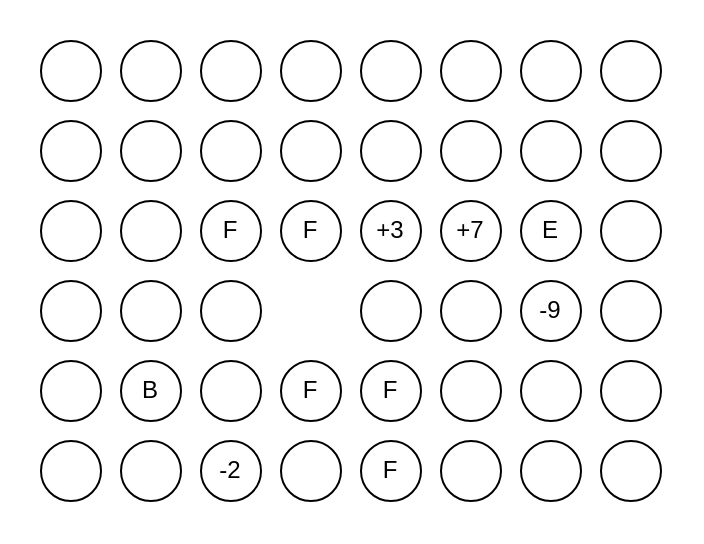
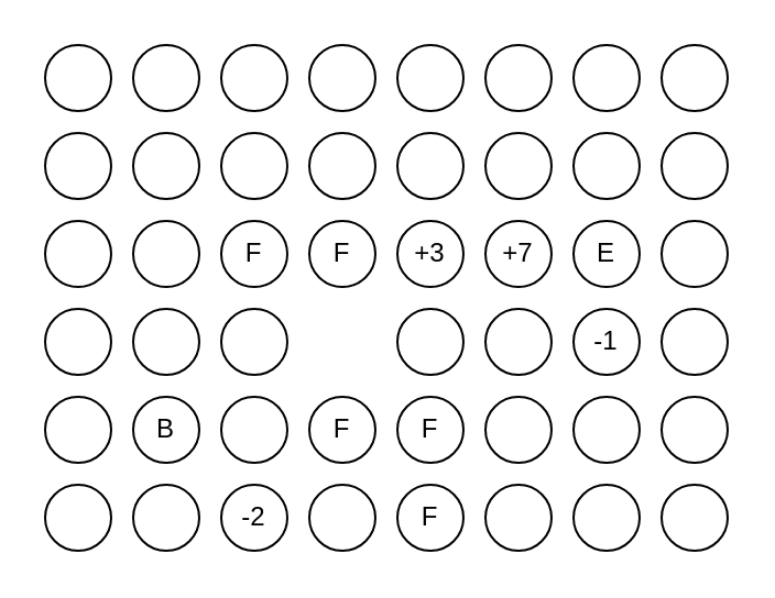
  <mxCell id="0" />
  <mxCell id="1" parent="0" />
  <mxCell id="2" value="" style="ellipse;whiteSpace=wrap;html=1;aspect=fixed;labelBackgroundColor=none;rounded=0;" parent="1" vertex="1"><mxGeometry x="20" y="20" width="30" height="30" as="geometry" /></mxCell>
  <mxCell id="3" value="" style="ellipse;whiteSpace=wrap;html=1;aspect=fixed;labelBackgroundColor=none;rounded=0;" parent="1" vertex="1"><mxGeometry x="60" y="20" width="30" height="30" as="geometry" /></mxCell>
  <mxCell id="4" value="" style="ellipse;whiteSpace=wrap;html=1;aspect=fixed;labelBackgroundColor=none;rounded=0;" parent="1" vertex="1"><mxGeometry x="20" y="60" width="30" height="30" as="geometry" /></mxCell>
  <mxCell id="5" value="" style="ellipse;whiteSpace=wrap;html=1;aspect=fixed;labelBackgroundColor=none;rounded=0;" parent="1" vertex="1"><mxGeometry x="60" y="60" width="30" height="30" as="geometry" /></mxCell>
  <mxCell id="6" value="" style="ellipse;whiteSpace=wrap;html=1;aspect=fixed;labelBackgroundColor=none;rounded=0;" parent="1" vertex="1"><mxGeometry x="100" y="20" width="30" height="30" as="geometry" /></mxCell>
  <mxCell id="7" value="" style="ellipse;whiteSpace=wrap;html=1;aspect=fixed;labelBackgroundColor=none;rounded=0;" parent="1" vertex="1"><mxGeometry x="140" y="20" width="30" height="30" as="geometry" /></mxCell>
  <mxCell id="8" value="" style="ellipse;whiteSpace=wrap;html=1;aspect=fixed;labelBackgroundColor=none;rounded=0;" parent="1" vertex="1"><mxGeometry x="100" y="60" width="30" height="30" as="geometry" /></mxCell>
  <mxCell id="9" value="" style="ellipse;whiteSpace=wrap;html=1;aspect=fixed;labelBackgroundColor=none;rounded=0;" parent="1" vertex="1"><mxGeometry x="140" y="60" width="30" height="30" as="geometry" /></mxCell>
  <mxCell id="10" value="" style="ellipse;whiteSpace=wrap;html=1;aspect=fixed;labelBackgroundColor=none;rounded=0;" parent="1" vertex="1"><mxGeometry x="20" y="100" width="30" height="30" as="geometry" /></mxCell>
  <mxCell id="11" value="" style="ellipse;whiteSpace=wrap;html=1;aspect=fixed;labelBackgroundColor=none;rounded=0;" parent="1" vertex="1"><mxGeometry x="60" y="100" width="30" height="30" as="geometry" /></mxCell>
  <mxCell id="12" value="" style="ellipse;whiteSpace=wrap;html=1;aspect=fixed;labelBackgroundColor=none;rounded=0;" parent="1" vertex="1"><mxGeometry x="20" y="140" width="30" height="30" as="geometry" /></mxCell>
  <mxCell id="13" value="" style="ellipse;whiteSpace=wrap;html=1;aspect=fixed;labelBackgroundColor=none;rounded=0;" parent="1" vertex="1"><mxGeometry x="60" y="140" width="30" height="30" as="geometry" /></mxCell>
  <mxCell id="14" value="F" style="ellipse;whiteSpace=wrap;html=1;aspect=fixed;labelBackgroundColor=none;rounded=0;" parent="1" vertex="1"><mxGeometry x="100" y="100" width="30" height="30" as="geometry" /></mxCell>
  <mxCell id="15" value="F" style="ellipse;whiteSpace=wrap;html=1;aspect=fixed;labelBackgroundColor=none;rounded=0;" parent="1" vertex="1"><mxGeometry x="140" y="100" width="30" height="30" as="geometry" /></mxCell>
  <mxCell id="16" value="" style="ellipse;whiteSpace=wrap;html=1;aspect=fixed;labelBackgroundColor=none;rounded=0;" parent="1" vertex="1"><mxGeometry x="100" y="140" width="30" height="30" as="geometry" /></mxCell>
  <mxCell id="17" value="" style="ellipse;whiteSpace=wrap;html=1;aspect=fixed;labelBackgroundColor=none;rounded=0;" parent="1" vertex="1"><mxGeometry x="180" y="20" width="30" height="30" as="geometry" /></mxCell>
  <mxCell id="18" value="" style="ellipse;whiteSpace=wrap;html=1;aspect=fixed;labelBackgroundColor=none;rounded=0;" parent="1" vertex="1"><mxGeometry x="220" y="20" width="30" height="30" as="geometry" /></mxCell>
  <mxCell id="19" value="" style="ellipse;whiteSpace=wrap;html=1;aspect=fixed;labelBackgroundColor=none;rounded=0;" parent="1" vertex="1"><mxGeometry x="180" y="60" width="30" height="30" as="geometry" /></mxCell>
  <mxCell id="20" value="" style="ellipse;whiteSpace=wrap;html=1;aspect=fixed;labelBackgroundColor=none;rounded=0;" parent="1" vertex="1"><mxGeometry x="220" y="60" width="30" height="30" as="geometry" /></mxCell>
  <mxCell id="21" value="" style="ellipse;whiteSpace=wrap;html=1;aspect=fixed;labelBackgroundColor=none;rounded=0;" parent="1" vertex="1"><mxGeometry x="260" y="20" width="30" height="30" as="geometry" /></mxCell>
  <mxCell id="22" value="" style="ellipse;whiteSpace=wrap;html=1;aspect=fixed;labelBackgroundColor=none;rounded=0;" parent="1" vertex="1"><mxGeometry x="300" y="20" width="30" height="30" as="geometry" /></mxCell>
  <mxCell id="23" value="" style="ellipse;whiteSpace=wrap;html=1;aspect=fixed;labelBackgroundColor=none;rounded=0;" parent="1" vertex="1"><mxGeometry x="260" y="60" width="30" height="30" as="geometry" /></mxCell>
  <mxCell id="24" value="" style="ellipse;whiteSpace=wrap;html=1;aspect=fixed;labelBackgroundColor=none;rounded=0;" parent="1" vertex="1"><mxGeometry x="300" y="60" width="30" height="30" as="geometry" /></mxCell>
  <mxCell id="25" value="+3" style="ellipse;whiteSpace=wrap;html=1;aspect=fixed;labelBackgroundColor=none;rounded=0;" parent="1" vertex="1"><mxGeometry x="180" y="100" width="30" height="30" as="geometry" /></mxCell>
  <mxCell id="26" value="+7" style="ellipse;whiteSpace=wrap;html=1;aspect=fixed;labelBackgroundColor=none;rounded=0;" parent="1" vertex="1"><mxGeometry x="220" y="100" width="30" height="30" as="geometry" /></mxCell>
  <mxCell id="27" value="" style="ellipse;whiteSpace=wrap;html=1;aspect=fixed;labelBackgroundColor=none;rounded=0;" parent="1" vertex="1"><mxGeometry x="180" y="140" width="30" height="30" as="geometry" /></mxCell>
  <mxCell id="28" value="" style="ellipse;whiteSpace=wrap;html=1;aspect=fixed;labelBackgroundColor=none;rounded=0;" parent="1" vertex="1"><mxGeometry x="220" y="140" width="30" height="30" as="geometry" /></mxCell>
  <mxCell id="29" value="E" style="ellipse;whiteSpace=wrap;html=1;aspect=fixed;labelBackgroundColor=none;rounded=0;" parent="1" vertex="1"><mxGeometry x="260" y="100" width="30" height="30" as="geometry" /></mxCell>
  <mxCell id="30" value="" style="ellipse;whiteSpace=wrap;html=1;aspect=fixed;labelBackgroundColor=none;rounded=0;" parent="1" vertex="1"><mxGeometry x="300" y="100" width="30" height="30" as="geometry" /></mxCell>
- <mxCell id="31" value="-9" style="ellipse;whiteSpace=wrap;html=1;aspect=fixed;labelBackgroundColor=none;rounded=0;" parent="1" vertex="1"><mxGeometry x="260" y="140" width="30" height="30" as="geometry" /></mxCell>
+ <mxCell id="31" value="-1" style="ellipse;whiteSpace=wrap;html=1;aspect=fixed;labelBackgroundColor=none;rounded=0;" parent="1" vertex="1"><mxGeometry x="260" y="140" width="30" height="30" as="geometry" /></mxCell>
  <mxCell id="32" value="" style="ellipse;whiteSpace=wrap;html=1;aspect=fixed;labelBackgroundColor=none;rounded=0;" parent="1" vertex="1"><mxGeometry x="300" y="140" width="30" height="30" as="geometry" /></mxCell>
  <mxCell id="33" value="" style="ellipse;whiteSpace=wrap;html=1;aspect=fixed;labelBackgroundColor=none;rounded=0;" parent="1" vertex="1"><mxGeometry x="20" y="180" width="30" height="30" as="geometry" /></mxCell>
  <mxCell id="34" value="B" style="ellipse;whiteSpace=wrap;html=1;aspect=fixed;labelBackgroundColor=none;rounded=0;" parent="1" vertex="1"><mxGeometry x="60" y="180" width="30" height="30" as="geometry" /></mxCell>
  <mxCell id="35" value="" style="ellipse;whiteSpace=wrap;html=1;aspect=fixed;labelBackgroundColor=none;rounded=0;" parent="1" vertex="1"><mxGeometry x="20" y="220" width="30" height="30" as="geometry" /></mxCell>
  <mxCell id="36" value="" style="ellipse;whiteSpace=wrap;html=1;aspect=fixed;labelBackgroundColor=none;rounded=0;" parent="1" vertex="1"><mxGeometry x="60" y="220" width="30" height="30" as="geometry" /></mxCell>
  <mxCell id="37" value="" style="ellipse;whiteSpace=wrap;html=1;aspect=fixed;labelBackgroundColor=none;rounded=0;" parent="1" vertex="1"><mxGeometry x="100" y="180" width="30" height="30" as="geometry" /></mxCell>
  <mxCell id="38" value="-2" style="ellipse;whiteSpace=wrap;html=1;aspect=fixed;labelBackgroundColor=none;rounded=0;" parent="1" vertex="1"><mxGeometry x="100" y="220" width="30" height="30" as="geometry" /></mxCell>
  <mxCell id="39" value="F" style="ellipse;whiteSpace=wrap;html=1;aspect=fixed;labelBackgroundColor=none;rounded=0;" parent="1" vertex="1"><mxGeometry x="140" y="180" width="30" height="30" as="geometry" /></mxCell>
  <mxCell id="40" value="" style="ellipse;whiteSpace=wrap;html=1;aspect=fixed;labelBackgroundColor=none;rounded=0;" parent="1" vertex="1"><mxGeometry x="140" y="220" width="30" height="30" as="geometry" /></mxCell>
  <mxCell id="41" value="F" style="ellipse;whiteSpace=wrap;html=1;aspect=fixed;labelBackgroundColor=none;rounded=0;" parent="1" vertex="1"><mxGeometry x="180" y="180" width="30" height="30" as="geometry" /></mxCell>
  <mxCell id="42" value="" style="ellipse;whiteSpace=wrap;html=1;aspect=fixed;labelBackgroundColor=none;rounded=0;" parent="1" vertex="1"><mxGeometry x="220" y="180" width="30" height="30" as="geometry" /></mxCell>
  <mxCell id="43" value="F" style="ellipse;whiteSpace=wrap;html=1;aspect=fixed;labelBackgroundColor=none;rounded=0;" parent="1" vertex="1"><mxGeometry x="180" y="220" width="30" height="30" as="geometry" /></mxCell>
  <mxCell id="44" value="" style="ellipse;whiteSpace=wrap;html=1;aspect=fixed;labelBackgroundColor=none;rounded=0;" parent="1" vertex="1"><mxGeometry x="220" y="220" width="30" height="30" as="geometry" /></mxCell>
  <mxCell id="45" value="" style="ellipse;whiteSpace=wrap;html=1;aspect=fixed;labelBackgroundColor=none;rounded=0;" parent="1" vertex="1"><mxGeometry x="260" y="180" width="30" height="30" as="geometry" /></mxCell>
  <mxCell id="46" value="" style="ellipse;whiteSpace=wrap;html=1;aspect=fixed;labelBackgroundColor=none;rounded=0;" parent="1" vertex="1"><mxGeometry x="300" y="180" width="30" height="30" as="geometry" /></mxCell>
  <mxCell id="47" value="" style="ellipse;whiteSpace=wrap;html=1;aspect=fixed;labelBackgroundColor=none;rounded=0;" parent="1" vertex="1"><mxGeometry x="260" y="220" width="30" height="30" as="geometry" /></mxCell>
  <mxCell id="48" value="" style="ellipse;whiteSpace=wrap;html=1;aspect=fixed;labelBackgroundColor=none;rounded=0;" parent="1" vertex="1"><mxGeometry x="300" y="220" width="30" height="30" as="geometry" /></mxCell>
